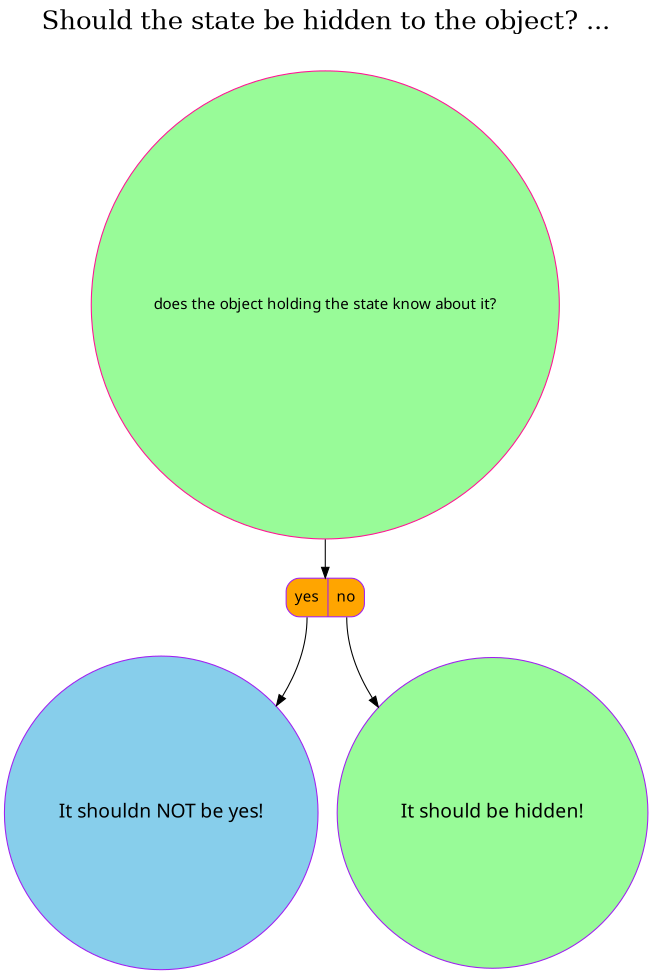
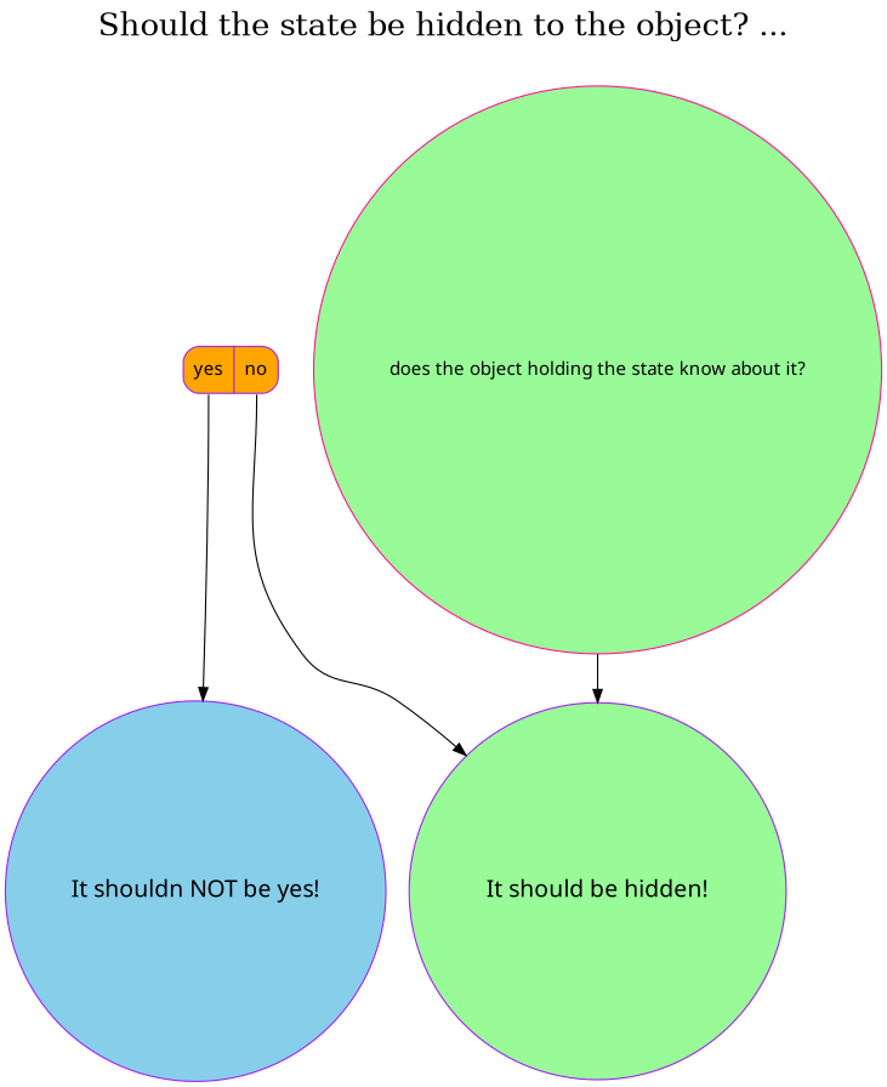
  digraph {
    fontsize=24
    label="Should the state be hidden to the object? ...\n\n"
    labelloc=t
    node [color=purple fillcolor=palegreen fontname="a song for jennifer" shape=circle style=filled]
    n1 [color=deeppink label="does the object holding the state know about it?"]
    n2 [fillcolor=orange label="<f0>yes |<f1> no" shape=Mrecord]
    n3 [fillcolor=skyblue fontsize=18 label="It shouldn NOT be yes!"]
    n4 [fontsize=18 label="  It should be hidden!  "]
-   n1 -> n2
+   n1 -> n4
    n2 -> n3 [tailport=f0]
    n2 -> n4 [tailport=f1]
  }
